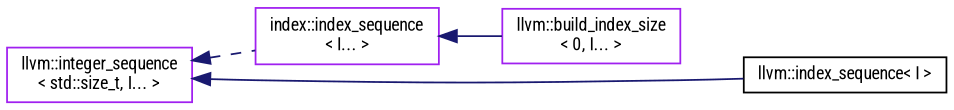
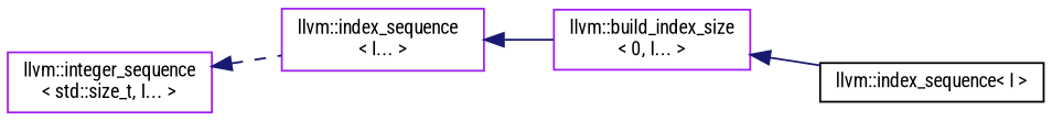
  digraph {
    fontname="Roboto Condensed"
    rankdir=LR
    node [color=purple fillcolor=white fontname="Roboto Condensed" fontsize=10 shape=record style=filled]
    edge [color=midnightblue dir=back fontname="Roboto Condensed" fontsize=10 labelfontname=Helvetica labelfontsize=10 style=solid]
    n1 [height=0.2 label="llvm::integer_sequence\l\< std::size_t, I... \>" width=0.4]
-   n2 [height=0.2 label="index::index_sequence\l\< I... \>" width=0.4]
+   n2 [height=0.2 label="llvm::index_sequence\l\< I... \>" width=0.4]
    n3 [color=black height=0.2 label="llvm::index_sequence\< I \>" width=0.4]
    n4 [height=0.2 label="llvm::build_index_size\l\< 0, I... \>" width=0.4]
    n1 -> n2 [style=dashed]
-   n1 -> n3
+   n4 -> n3
    n2 -> n4
  }
